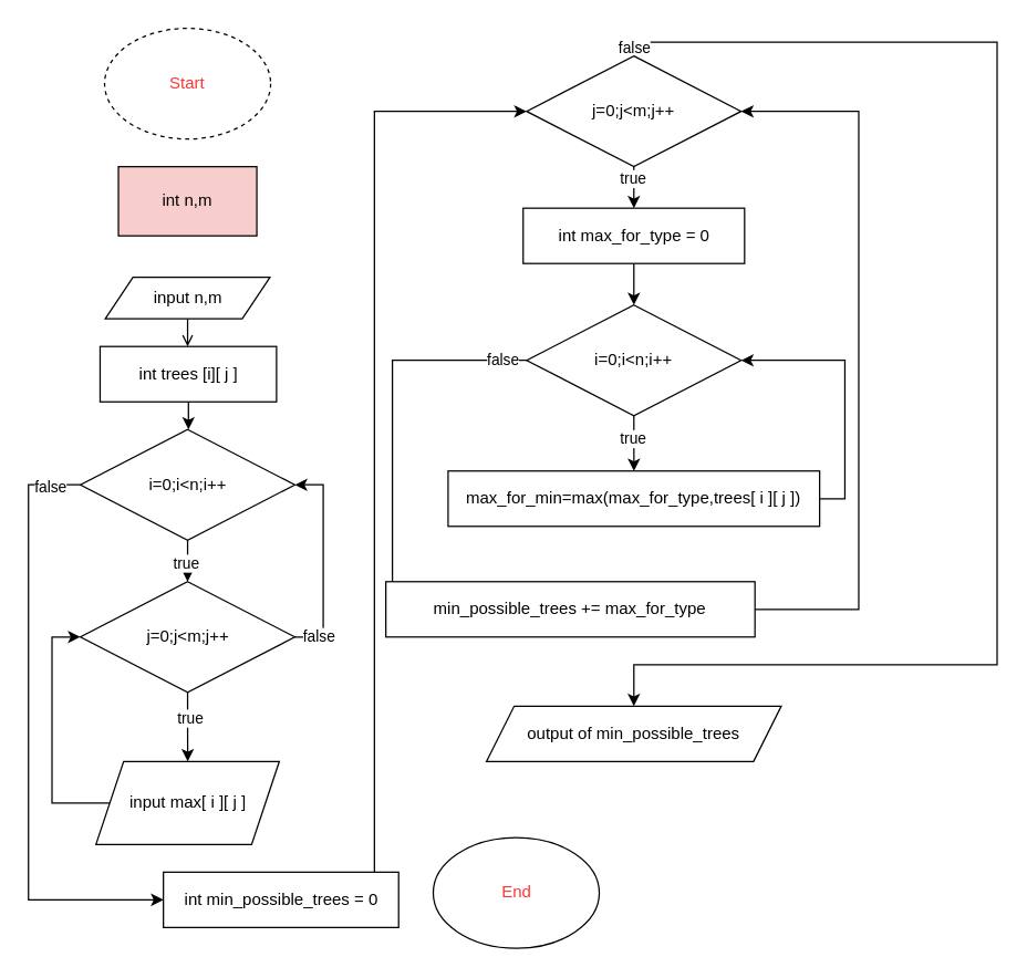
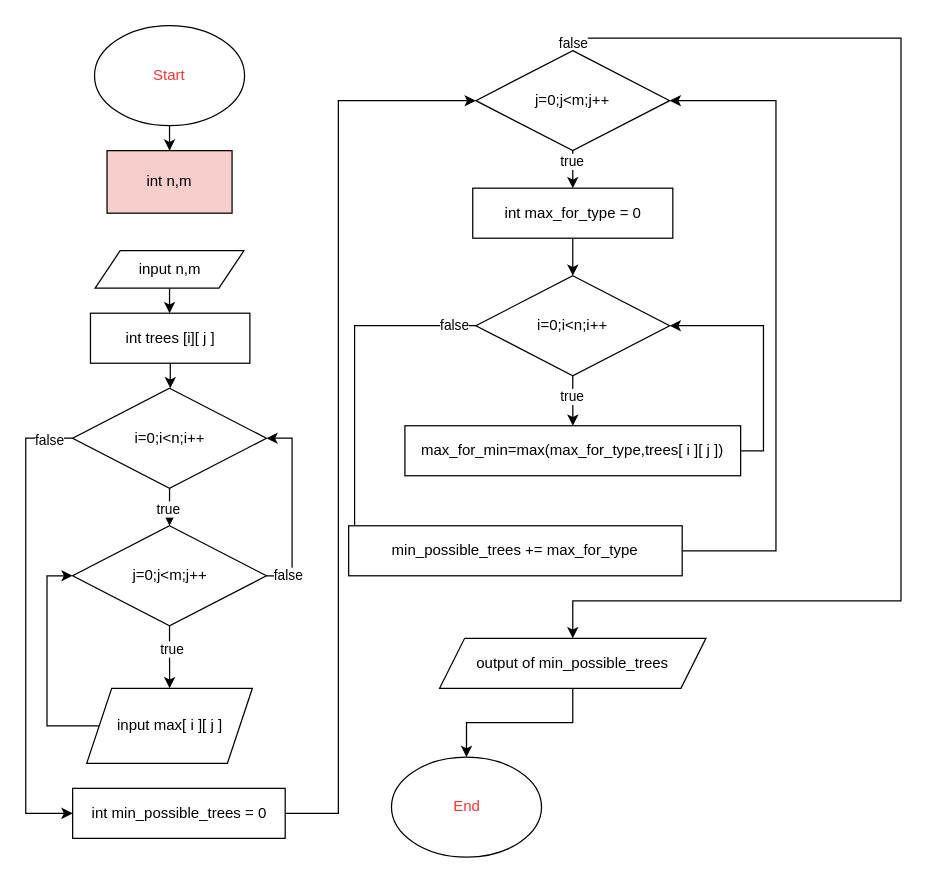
  <mxCell id="0" />
  <mxCell id="1" parent="0" />
  <mxCell id="2" style="edgeStyle=orthogonalEdgeStyle;rounded=0;orthogonalLoop=1;jettySize=auto;html=1;" edge="1" parent="1" source="6" target="16"><mxGeometry relative="1" as="geometry" /></mxCell>
  <mxCell id="3" value="true" style="edgeLabel;html=1;align=center;verticalAlign=middle;resizable=0;points=[];" vertex="1" connectable="0" parent="2"><mxGeometry x="-0.291" y="-1" relative="1" as="geometry"><mxPoint y="2" as="offset" /></mxGeometry></mxCell>
  <mxCell id="4" style="edgeStyle=orthogonalEdgeStyle;rounded=0;orthogonalLoop=1;jettySize=auto;html=1;entryX=0;entryY=0.5;entryDx=0;entryDy=0;" edge="1" parent="1" source="6" target="38"><mxGeometry relative="1" as="geometry"><Array as="points"><mxPoint x="283" y="260" /><mxPoint x="283" y="440" /></Array></mxGeometry></mxCell>
  <mxCell id="5" value="false" style="edgeLabel;html=1;align=center;verticalAlign=middle;resizable=0;points=[];" vertex="1" connectable="0" parent="4"><mxGeometry x="-0.874" y="-1" relative="1" as="geometry"><mxPoint as="offset" /></mxGeometry></mxCell>
  <mxCell id="6" value="i=0;i&amp;lt;n;i++" style="rhombus;whiteSpace=wrap;html=1;" vertex="1" parent="1"><mxGeometry x="380" y="220" width="155" height="80" as="geometry" /></mxCell>
  <mxCell id="7" style="edgeStyle=orthogonalEdgeStyle;rounded=0;orthogonalLoop=1;jettySize=auto;html=1;" edge="1" parent="1" source="11" target="14"><mxGeometry relative="1" as="geometry" /></mxCell>
  <mxCell id="8" value="true" style="edgeLabel;html=1;align=center;verticalAlign=middle;resizable=0;points=[];" vertex="1" connectable="0" parent="7"><mxGeometry x="-0.693" y="-1" relative="1" as="geometry"><mxPoint as="offset" /></mxGeometry></mxCell>
  <mxCell id="9" style="edgeStyle=orthogonalEdgeStyle;rounded=0;orthogonalLoop=1;jettySize=auto;html=1;entryX=0.5;entryY=0;entryDx=0;entryDy=0;" edge="1" parent="1" source="11" target="40"><mxGeometry relative="1" as="geometry"><Array as="points"><mxPoint x="458" y="30" /><mxPoint x="720" y="30" /><mxPoint x="720" y="480" /><mxPoint x="458" y="480" /></Array></mxGeometry></mxCell>
  <mxCell id="10" value="false" style="edgeLabel;html=1;align=center;verticalAlign=middle;resizable=0;points=[];" vertex="1" connectable="0" parent="9"><mxGeometry x="-0.987" relative="1" as="geometry"><mxPoint as="offset" /></mxGeometry></mxCell>
  <mxCell id="11" value="j=0;j&amp;lt;m;j++" style="rhombus;whiteSpace=wrap;html=1;" vertex="1" parent="1"><mxGeometry x="380" y="40" width="155" height="80" as="geometry" /></mxCell>
  <mxCell id="12" style="edgeStyle=orthogonalEdgeStyle;rounded=0;orthogonalLoop=1;jettySize=auto;html=1;entryX=0;entryY=0.5;entryDx=0;entryDy=0;" edge="1" parent="1" source="32" target="11"><mxGeometry relative="1" as="geometry"><Array as="points"><mxPoint x="270" y="650" /><mxPoint x="270" y="80" /></Array></mxGeometry></mxCell>
  <mxCell id="13" style="edgeStyle=orthogonalEdgeStyle;rounded=0;orthogonalLoop=1;jettySize=auto;html=1;entryX=0.5;entryY=0;entryDx=0;entryDy=0;" edge="1" parent="1" source="14" target="6"><mxGeometry relative="1" as="geometry" /></mxCell>
  <mxCell id="14" value="int max_for_type = 0" style="rounded=0;whiteSpace=wrap;html=1;" vertex="1" parent="1"><mxGeometry x="377.5" y="150" width="160" height="40" as="geometry" /></mxCell>
  <mxCell id="15" style="edgeStyle=orthogonalEdgeStyle;rounded=0;orthogonalLoop=1;jettySize=auto;html=1;entryX=1;entryY=0.5;entryDx=0;entryDy=0;" edge="1" parent="1" source="16" target="6"><mxGeometry relative="1" as="geometry"><Array as="points"><mxPoint x="610" y="360" /><mxPoint x="610" y="260" /></Array></mxGeometry></mxCell>
  <mxCell id="16" value="max_for_min=max(max_for_type,trees[ i ][ j ])" style="rounded=0;whiteSpace=wrap;html=1;" vertex="1" parent="1"><mxGeometry x="323.25" y="340" width="268.5" height="40" as="geometry" /></mxCell>
- <mxCell id="18" value="&lt;font color=&quot;#ff3333&quot;&gt;Start&lt;/font&gt;" style="ellipse;whiteSpace=wrap;html=1;dashed=1;" vertex="1" parent="1"><mxGeometry x="75" width="120" height="80" as="geometry" y="20" /></mxCell>
+ <mxCell id="17" style="edgeStyle=orthogonalEdgeStyle;rounded=0;orthogonalLoop=1;jettySize=auto;html=1;entryX=0.5;entryY=0;entryDx=0;entryDy=0;" edge="1" parent="1" source="18" target="19"><mxGeometry relative="1" as="geometry" /></mxCell>
+ <mxCell id="18" value="&lt;font color=&quot;#ff3333&quot;&gt;Start&lt;/font&gt;" style="ellipse;whiteSpace=wrap;html=1;" vertex="1" parent="1"><mxGeometry x="75" width="120" height="80" as="geometry" y="20" /></mxCell>
  <mxCell id="19" value="int n,m" style="rounded=0;whiteSpace=wrap;html=1;fillColor=#f8cecc;" vertex="1" parent="1"><mxGeometry x="85" y="120" width="100" height="50" as="geometry" /></mxCell>
  <mxCell id="20" style="edgeStyle=orthogonalEdgeStyle;rounded=0;orthogonalLoop=1;jettySize=auto;html=1;" edge="1" parent="1" source="24" target="29"><mxGeometry relative="1" as="geometry" /></mxCell>
  <mxCell id="21" value="true" style="edgeLabel;html=1;align=center;verticalAlign=middle;resizable=0;points=[];" vertex="1" connectable="0" parent="20"><mxGeometry x="-0.344" y="-2" relative="1" as="geometry"><mxPoint as="offset" /></mxGeometry></mxCell>
  <mxCell id="22" style="edgeStyle=orthogonalEdgeStyle;rounded=0;orthogonalLoop=1;jettySize=auto;html=1;entryX=0;entryY=0.5;entryDx=0;entryDy=0;" edge="1" parent="1" source="24" target="32"><mxGeometry relative="1" as="geometry"><Array as="points"><mxPoint x="20" y="350" /><mxPoint x="20" y="650" /></Array></mxGeometry></mxCell>
  <mxCell id="23" value="false" style="edgeLabel;html=1;align=center;verticalAlign=middle;resizable=0;points=[];" vertex="1" connectable="0" parent="22"><mxGeometry x="-0.898" y="1" relative="1" as="geometry"><mxPoint as="offset" /></mxGeometry></mxCell>
  <mxCell id="24" value="i=0;i&amp;lt;n;i++" style="rhombus;whiteSpace=wrap;html=1;" vertex="1" parent="1"><mxGeometry x="57.5" y="310" width="155" height="80" as="geometry" /></mxCell>
  <mxCell id="25" style="edgeStyle=orthogonalEdgeStyle;rounded=0;orthogonalLoop=1;jettySize=auto;html=1;" edge="1" parent="1" source="29" target="31"><mxGeometry relative="1" as="geometry" /></mxCell>
  <mxCell id="26" value="true" style="edgeLabel;html=1;align=center;verticalAlign=middle;resizable=0;points=[];" vertex="1" connectable="0" parent="25"><mxGeometry x="-0.281" y="1" relative="1" as="geometry"><mxPoint as="offset" /></mxGeometry></mxCell>
  <mxCell id="27" style="edgeStyle=orthogonalEdgeStyle;rounded=0;orthogonalLoop=1;jettySize=auto;html=1;entryX=1;entryY=0.5;entryDx=0;entryDy=0;" edge="1" parent="1" source="29" target="24"><mxGeometry relative="1" as="geometry"><Array as="points"><mxPoint x="233" y="460" /><mxPoint x="233" y="350" /></Array></mxGeometry></mxCell>
  <mxCell id="28" value="false" style="edgeLabel;html=1;align=center;verticalAlign=middle;resizable=0;points=[];" vertex="1" connectable="0" parent="27"><mxGeometry x="-0.776" y="1" relative="1" as="geometry"><mxPoint as="offset" /></mxGeometry></mxCell>
  <mxCell id="29" value="j=0;j&amp;lt;m;j++" style="rhombus;whiteSpace=wrap;html=1;" vertex="1" parent="1"><mxGeometry x="57.5" y="420" width="155" height="80" as="geometry" /></mxCell>
  <mxCell id="30" style="edgeStyle=orthogonalEdgeStyle;rounded=0;orthogonalLoop=1;jettySize=auto;html=1;entryX=0;entryY=0.5;entryDx=0;entryDy=0;" edge="1" parent="1" source="31" target="29"><mxGeometry relative="1" as="geometry"><Array as="points"><mxPoint x="37" y="580" /><mxPoint x="37" y="460" /></Array></mxGeometry></mxCell>
  <mxCell id="31" value="input max[ i ][ j ]" style="shape=parallelogram;perimeter=parallelogramPerimeter;whiteSpace=wrap;html=1;fixedSize=1;" vertex="1" parent="1"><mxGeometry x="68.75" y="550" width="132.5" height="60" as="geometry" /></mxCell>
- <mxCell id="32" value="int min_possible_trees = 0" style="rounded=0;whiteSpace=wrap;html=1;" vertex="1" parent="1"><mxGeometry x="117.5" y="630" width="170" height="40" as="geometry" /></mxCell>
- <mxCell id="33" style="edgeStyle=orthogonalEdgeStyle;rounded=0;orthogonalLoop=1;jettySize=auto;html=1;endArrow=open;" edge="1" parent="1" source="34" target="36"><mxGeometry relative="1" as="geometry" /></mxCell>
+ <mxCell id="32" value="int min_possible_trees = 0" style="rounded=0;whiteSpace=wrap;html=1;" vertex="1" parent="1"><mxGeometry x="57.5" y="630" width="170" height="40" as="geometry" /></mxCell>
+ <mxCell id="33" style="edgeStyle=orthogonalEdgeStyle;rounded=0;orthogonalLoop=1;jettySize=auto;html=1;" edge="1" parent="1" source="34" target="36"><mxGeometry relative="1" as="geometry" /></mxCell>
  <mxCell id="34" value="input n,m" style="shape=parallelogram;perimeter=parallelogramPerimeter;whiteSpace=wrap;html=1;fixedSize=1;" vertex="1" parent="1"><mxGeometry x="75.5" y="200" width="119" height="30" as="geometry" /></mxCell>
  <mxCell id="35" style="edgeStyle=orthogonalEdgeStyle;rounded=0;orthogonalLoop=1;jettySize=auto;html=1;entryX=0.5;entryY=0;entryDx=0;entryDy=0;" edge="1" parent="1" source="36" target="24"><mxGeometry relative="1" as="geometry" /></mxCell>
  <mxCell id="36" value="int trees [i][ j ]" style="rounded=0;whiteSpace=wrap;html=1;" vertex="1" parent="1"><mxGeometry x="71.75" y="250" width="127.5" height="40" as="geometry" /></mxCell>
  <mxCell id="37" style="edgeStyle=orthogonalEdgeStyle;rounded=0;orthogonalLoop=1;jettySize=auto;html=1;entryX=1;entryY=0.5;entryDx=0;entryDy=0;" edge="1" parent="1" source="38" target="11"><mxGeometry relative="1" as="geometry"><Array as="points"><mxPoint x="620" y="440" /><mxPoint x="620" y="80" /></Array></mxGeometry></mxCell>
  <mxCell id="38" value="min_possible_trees += max_for_type" style="rounded=0;whiteSpace=wrap;html=1;" vertex="1" parent="1"><mxGeometry x="278.25" y="420" width="266.75" height="40" as="geometry" /></mxCell>
+ <mxCell id="39" style="edgeStyle=orthogonalEdgeStyle;rounded=0;orthogonalLoop=1;jettySize=auto;html=1;" edge="1" parent="1" source="40" target="41"><mxGeometry relative="1" as="geometry" /></mxCell>
  <mxCell id="40" value="output of min_possible_trees" style="shape=parallelogram;perimeter=parallelogramPerimeter;whiteSpace=wrap;html=1;fixedSize=1;" vertex="1" parent="1"><mxGeometry x="351" y="510" width="213" height="40" as="geometry" /></mxCell>
  <mxCell id="41" value="&lt;font color=&quot;#ff3333&quot;&gt;End&lt;/font&gt;" style="ellipse;whiteSpace=wrap;html=1;" vertex="1" parent="1"><mxGeometry x="312.5" y="605" width="120" height="80" as="geometry" /></mxCell>
